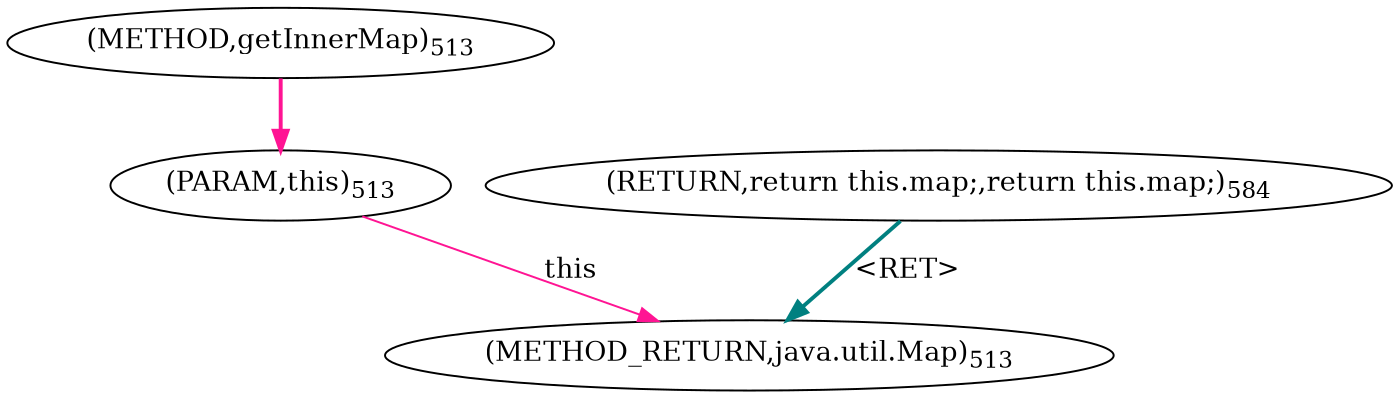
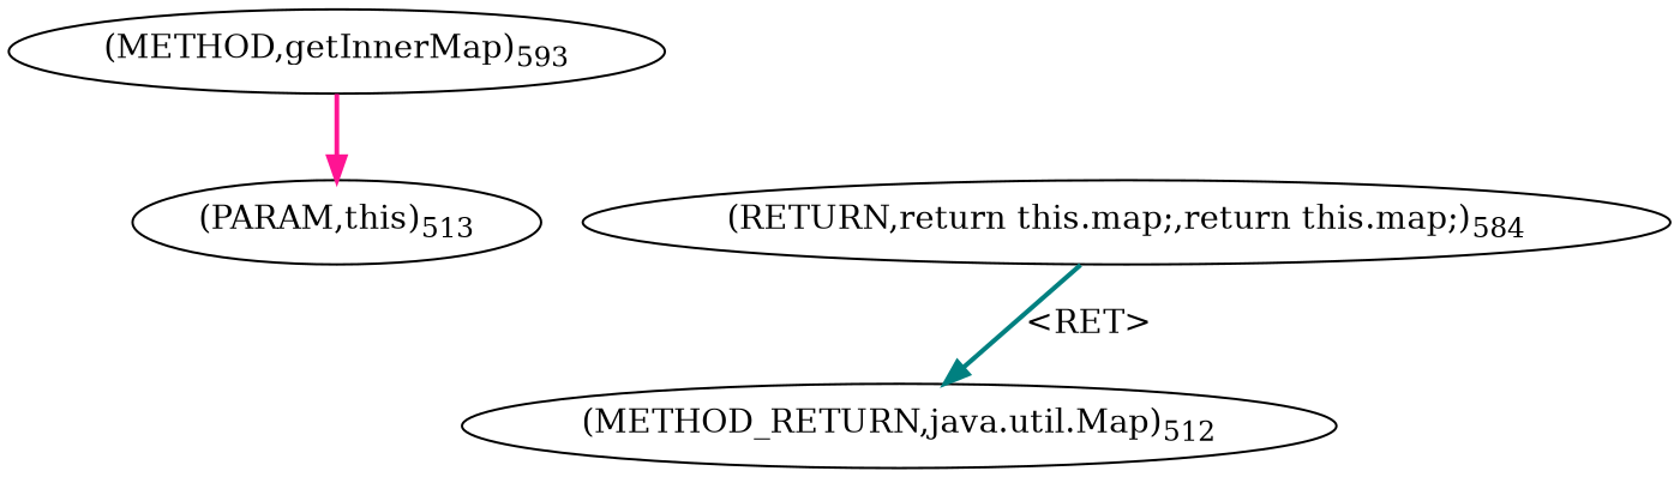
  digraph {
    edge [color=deeppink style=bold]
-   n1 [label=<(METHOD,getInnerMap)<SUB>513</SUB>>]
+   n1 [label=<(METHOD,getInnerMap)<SUB>593</SUB>>]
    n2 [label=<(PARAM,this)<SUB>513</SUB>>]
-   n3 [label=<(METHOD_RETURN,java.util.Map)<SUB>513</SUB>>]
+   n3 [label=<(METHOD_RETURN,java.util.Map)<SUB>512</SUB>>]
    n4 [label=<(RETURN,return this.map;,return this.map;)<SUB>584</SUB>>]
    n1 -> n2
-   n2 -> n3 [label=this style=solid]
    n4 -> n3 [color=teal label="&lt;RET&gt;"]
  }
